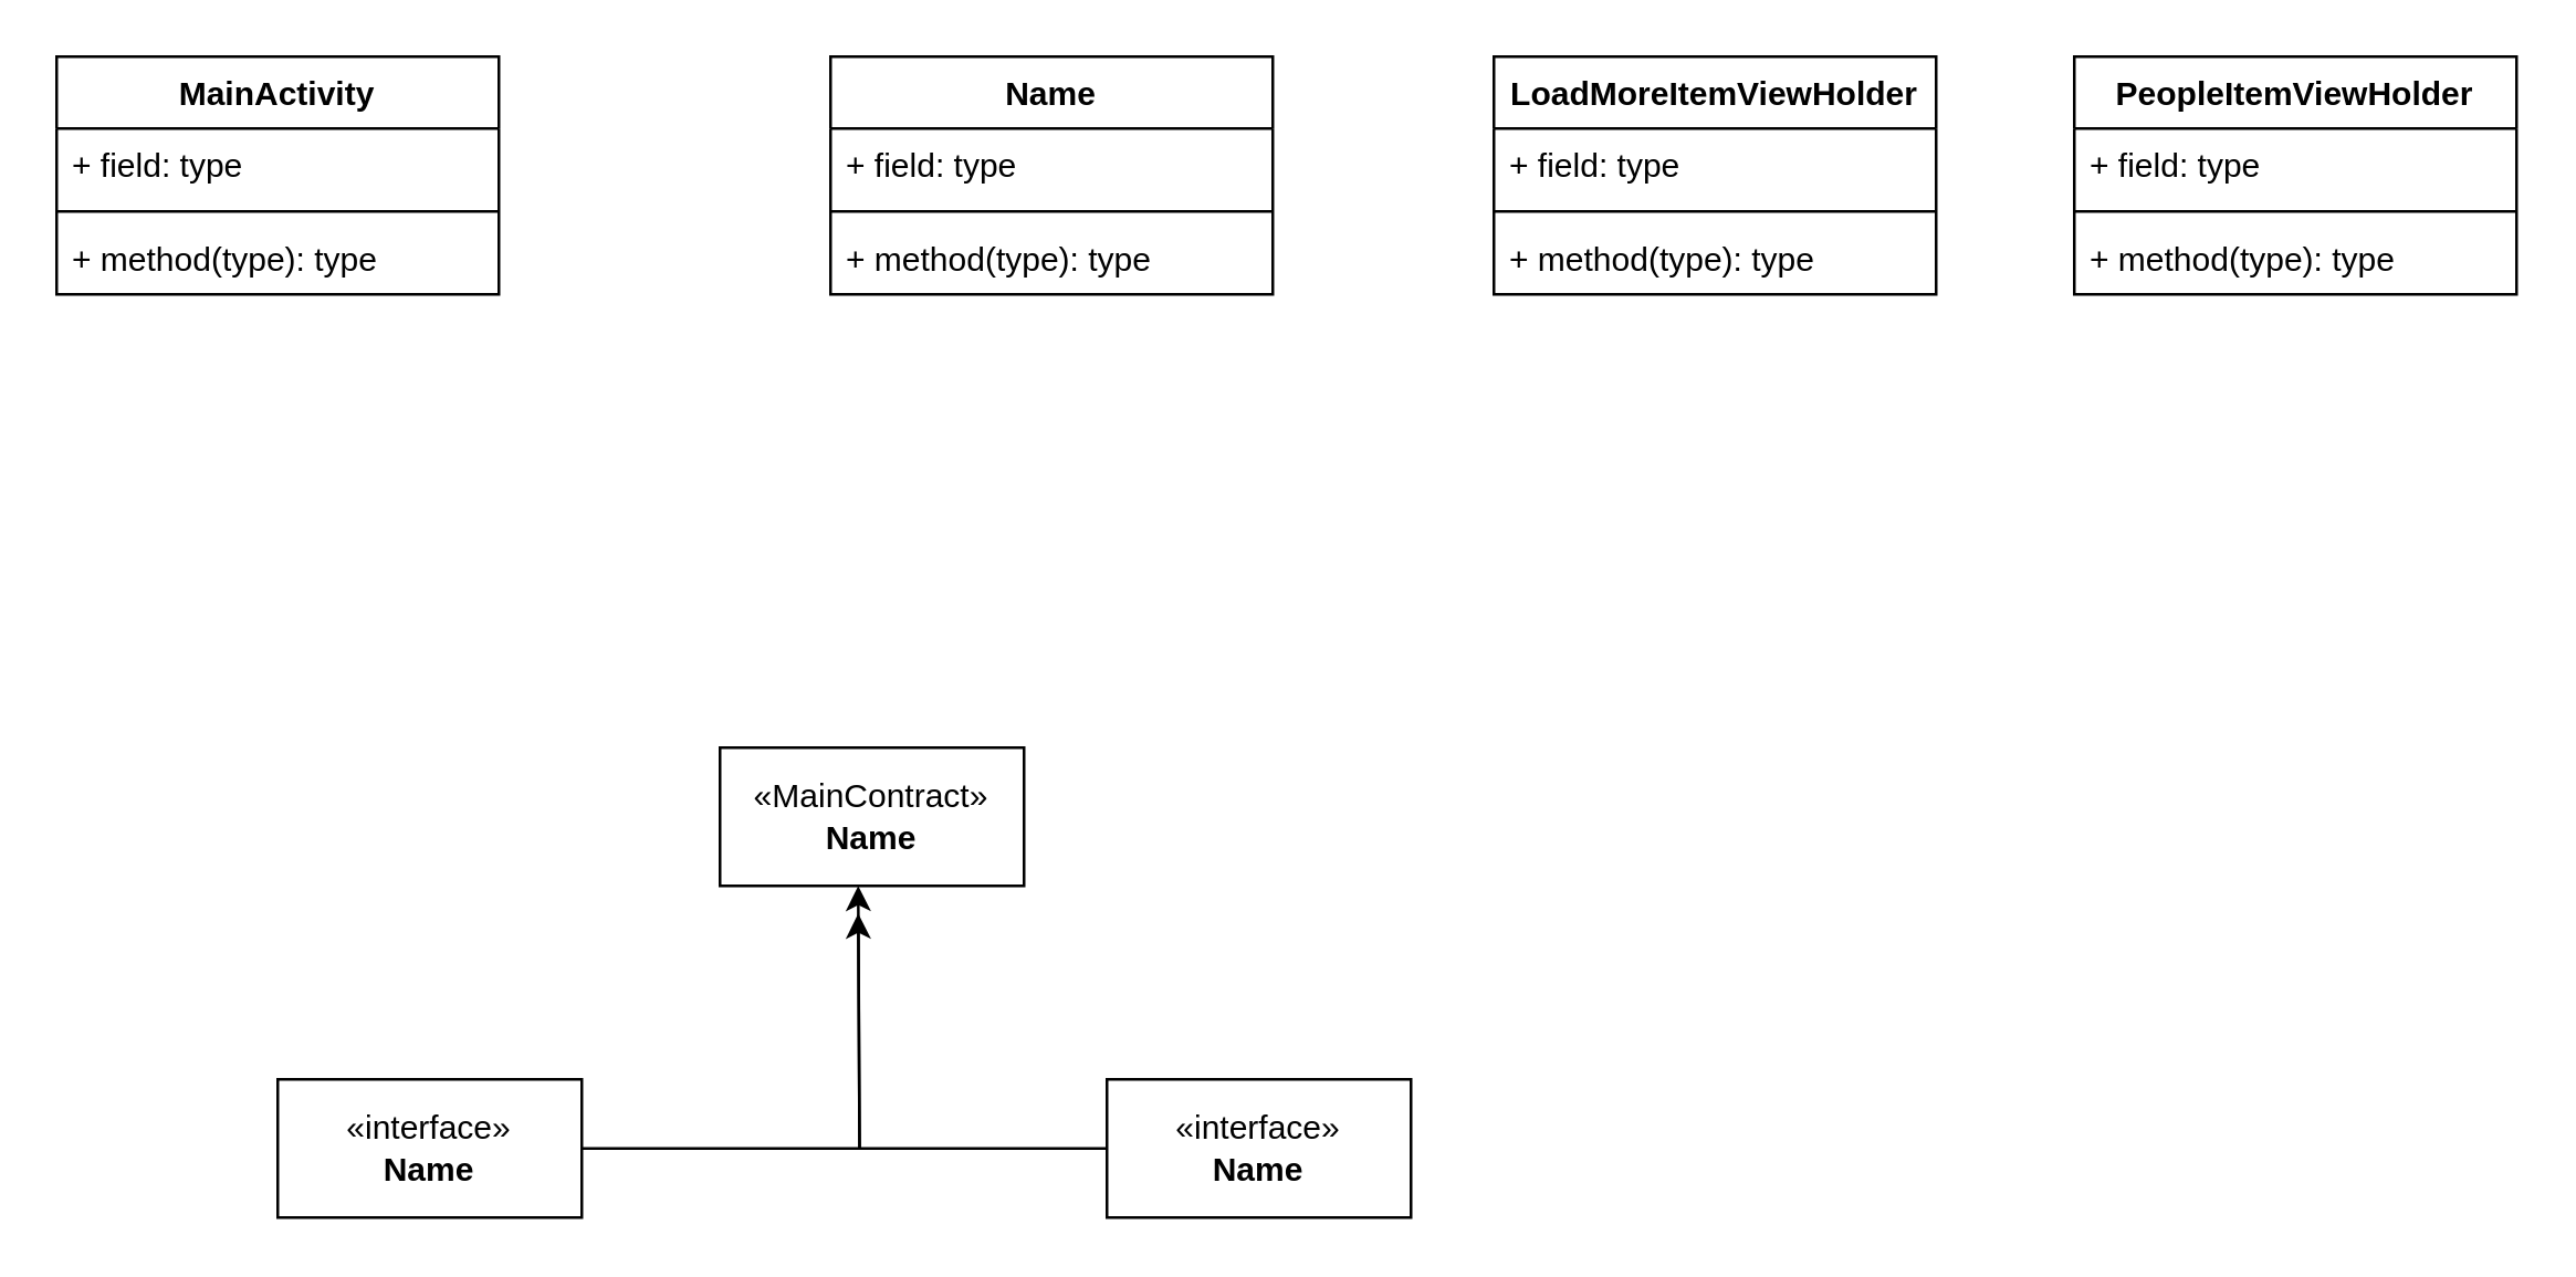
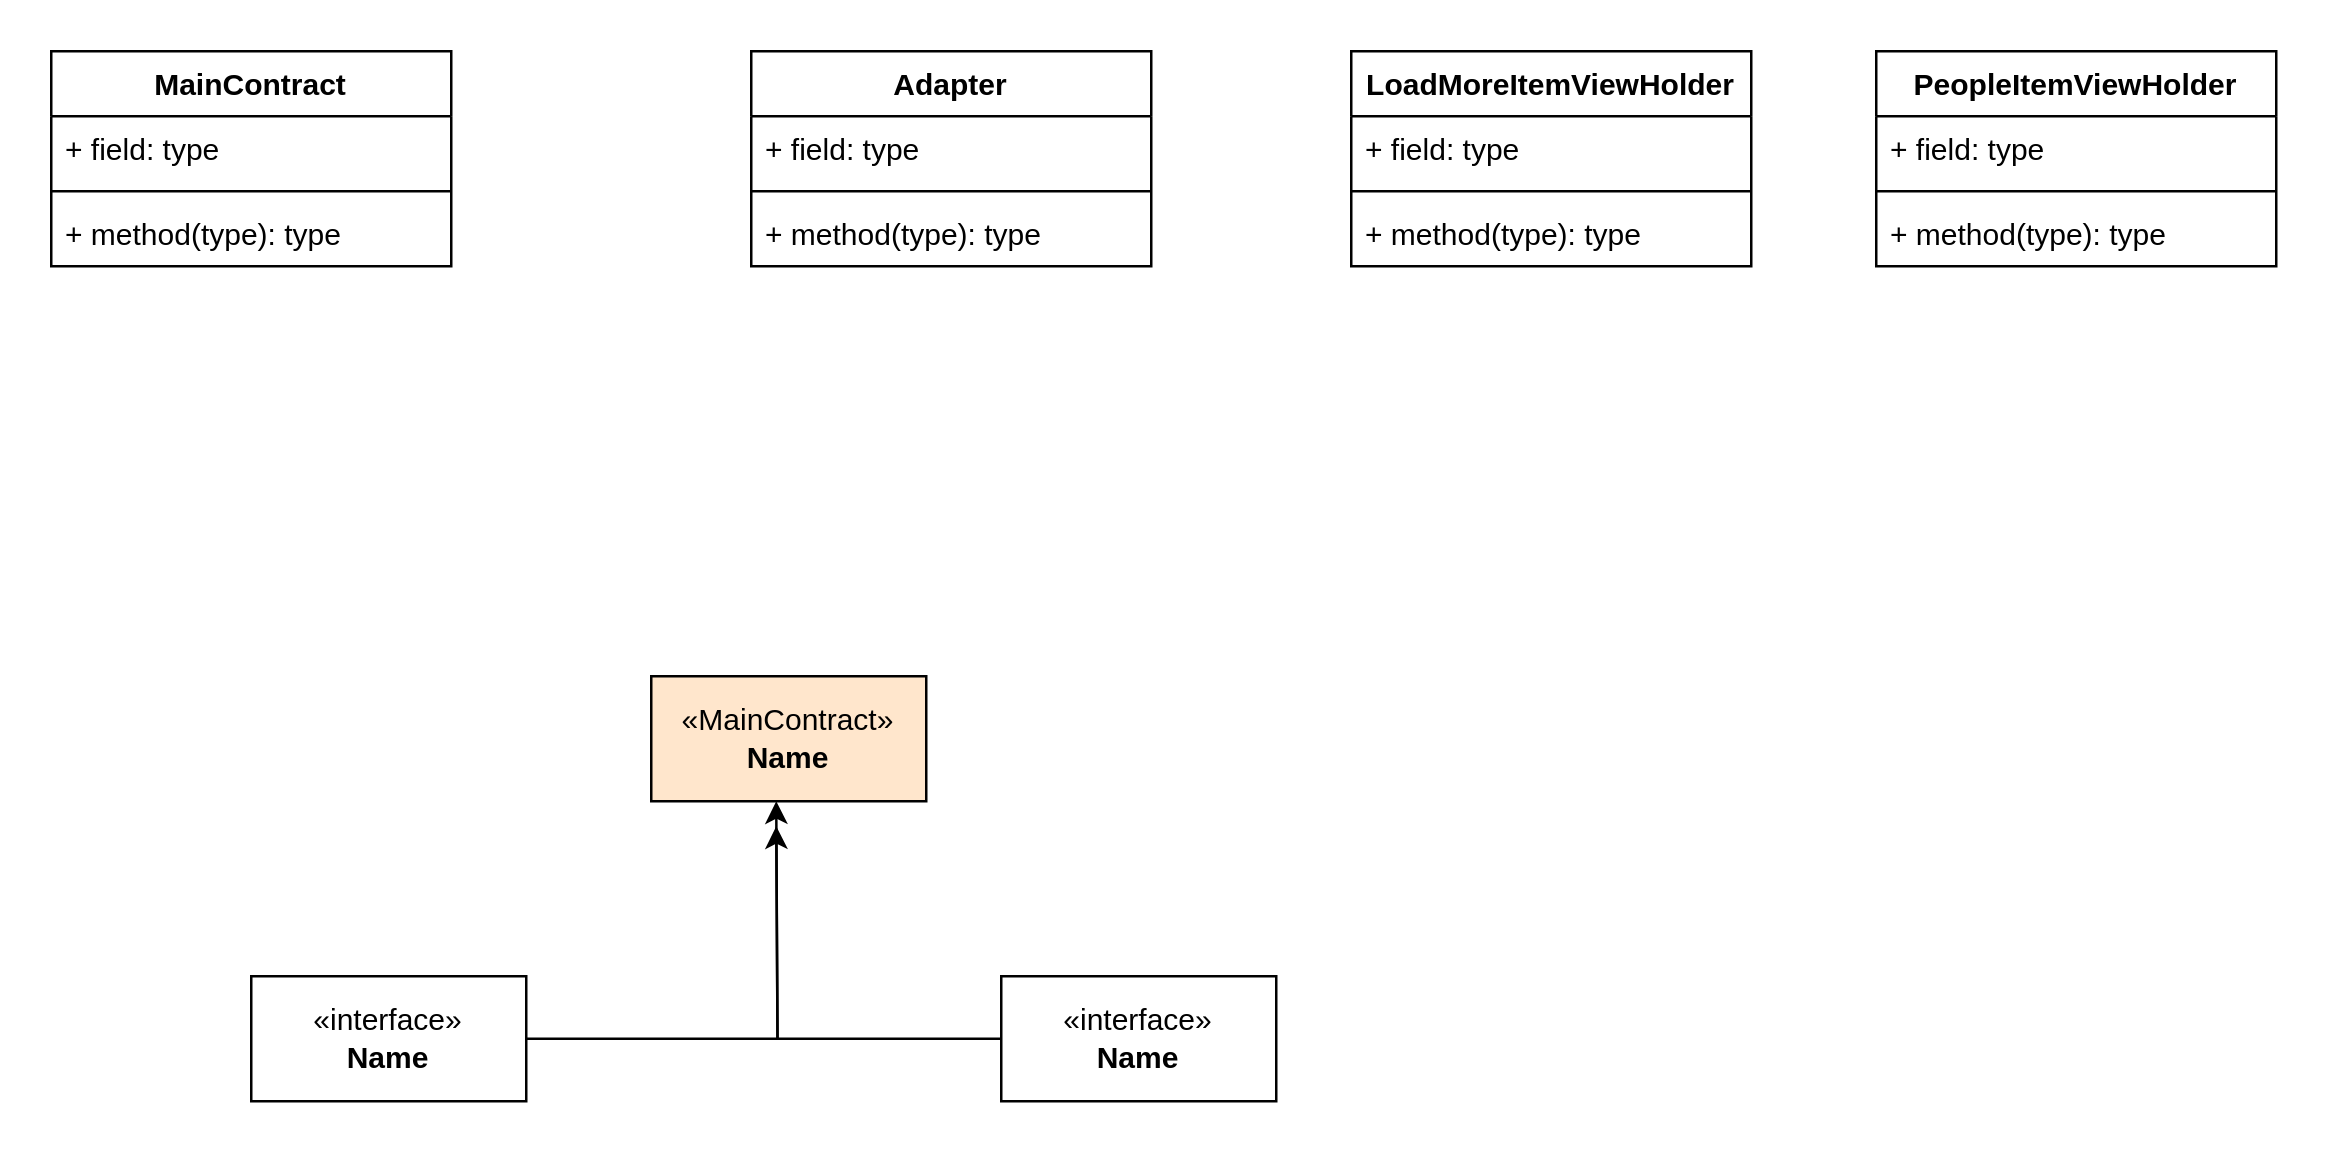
  <mxCell id="0" />
  <mxCell id="1" parent="0" />
- <mxCell id="2" value="MainActivity" style="swimlane;fontStyle=1;align=center;verticalAlign=top;childLayout=stackLayout;horizontal=1;startSize=26;horizontalStack=0;resizeParent=1;resizeParentMax=0;resizeLast=0;collapsible=1;marginBottom=0;whiteSpace=wrap;html=1;" vertex="1" parent="1"><mxGeometry x="20" y="20" width="160" height="86" as="geometry" /></mxCell>
+ <mxCell id="2" value="MainContract" style="swimlane;fontStyle=1;align=center;verticalAlign=top;childLayout=stackLayout;horizontal=1;startSize=26;horizontalStack=0;resizeParent=1;resizeParentMax=0;resizeLast=0;collapsible=1;marginBottom=0;whiteSpace=wrap;html=1;" vertex="1" parent="1"><mxGeometry x="20" y="20" width="160" height="86" as="geometry" /></mxCell>
  <mxCell id="3" value="+ field: type" style="text;strokeColor=none;fillColor=none;align=left;verticalAlign=top;spacingLeft=4;spacingRight=4;overflow=hidden;rotatable=0;points=[[0,0.5],[1,0.5]];portConstraint=eastwest;whiteSpace=wrap;html=1;" vertex="1" parent="2"><mxGeometry y="26" width="160" height="26" as="geometry" /></mxCell>
  <mxCell id="4" value="" style="line;strokeWidth=1;fillColor=none;align=left;verticalAlign=middle;spacingTop=-1;spacingLeft=3;spacingRight=3;rotatable=0;labelPosition=right;points=[];portConstraint=eastwest;strokeColor=inherit;" vertex="1" parent="2"><mxGeometry y="52" width="160" height="8" as="geometry" /></mxCell>
  <mxCell id="5" value="+ method(type): type" style="text;strokeColor=none;fillColor=none;align=left;verticalAlign=top;spacingLeft=4;spacingRight=4;overflow=hidden;rotatable=0;points=[[0,0.5],[1,0.5]];portConstraint=eastwest;whiteSpace=wrap;html=1;" vertex="1" parent="2"><mxGeometry y="60" width="160" height="26" as="geometry" /></mxCell>
- <mxCell id="6" value="Name" style="swimlane;fontStyle=1;align=center;verticalAlign=top;childLayout=stackLayout;horizontal=1;startSize=26;horizontalStack=0;resizeParent=1;resizeParentMax=0;resizeLast=0;collapsible=1;marginBottom=0;whiteSpace=wrap;html=1;" vertex="1" parent="1"><mxGeometry x="300" y="20" width="160" height="86" as="geometry" /></mxCell>
+ <mxCell id="6" value="Adapter" style="swimlane;fontStyle=1;align=center;verticalAlign=top;childLayout=stackLayout;horizontal=1;startSize=26;horizontalStack=0;resizeParent=1;resizeParentMax=0;resizeLast=0;collapsible=1;marginBottom=0;whiteSpace=wrap;html=1;" vertex="1" parent="1"><mxGeometry x="300" y="20" width="160" height="86" as="geometry" /></mxCell>
  <mxCell id="7" value="+ field: type" style="text;strokeColor=none;fillColor=none;align=left;verticalAlign=top;spacingLeft=4;spacingRight=4;overflow=hidden;rotatable=0;points=[[0,0.5],[1,0.5]];portConstraint=eastwest;whiteSpace=wrap;html=1;" vertex="1" parent="6"><mxGeometry y="26" width="160" height="26" as="geometry" /></mxCell>
  <mxCell id="8" value="" style="line;strokeWidth=1;fillColor=none;align=left;verticalAlign=middle;spacingTop=-1;spacingLeft=3;spacingRight=3;rotatable=0;labelPosition=right;points=[];portConstraint=eastwest;strokeColor=inherit;" vertex="1" parent="6"><mxGeometry y="52" width="160" height="8" as="geometry" /></mxCell>
  <mxCell id="9" value="+ method(type): type" style="text;strokeColor=none;fillColor=none;align=left;verticalAlign=top;spacingLeft=4;spacingRight=4;overflow=hidden;rotatable=0;points=[[0,0.5],[1,0.5]];portConstraint=eastwest;whiteSpace=wrap;html=1;" vertex="1" parent="6"><mxGeometry y="60" width="160" height="26" as="geometry" /></mxCell>
  <mxCell id="10" value="LoadMoreItemViewHolder&lt;div&gt;&lt;br&gt;&lt;/div&gt;" style="swimlane;fontStyle=1;align=center;verticalAlign=top;childLayout=stackLayout;horizontal=1;startSize=26;horizontalStack=0;resizeParent=1;resizeParentMax=0;resizeLast=0;collapsible=1;marginBottom=0;whiteSpace=wrap;html=1;" vertex="1" parent="1"><mxGeometry x="540" y="20" width="160" height="86" as="geometry" /></mxCell>
  <mxCell id="11" value="+ field: type" style="text;strokeColor=none;fillColor=none;align=left;verticalAlign=top;spacingLeft=4;spacingRight=4;overflow=hidden;rotatable=0;points=[[0,0.5],[1,0.5]];portConstraint=eastwest;whiteSpace=wrap;html=1;" vertex="1" parent="10"><mxGeometry y="26" width="160" height="26" as="geometry" /></mxCell>
  <mxCell id="12" value="" style="line;strokeWidth=1;fillColor=none;align=left;verticalAlign=middle;spacingTop=-1;spacingLeft=3;spacingRight=3;rotatable=0;labelPosition=right;points=[];portConstraint=eastwest;strokeColor=inherit;" vertex="1" parent="10"><mxGeometry y="52" width="160" height="8" as="geometry" /></mxCell>
  <mxCell id="13" value="+ method(type): type" style="text;strokeColor=none;fillColor=none;align=left;verticalAlign=top;spacingLeft=4;spacingRight=4;overflow=hidden;rotatable=0;points=[[0,0.5],[1,0.5]];portConstraint=eastwest;whiteSpace=wrap;html=1;" vertex="1" parent="10"><mxGeometry y="60" width="160" height="26" as="geometry" /></mxCell>
  <mxCell id="14" value="PeopleItemViewHolder" style="swimlane;fontStyle=1;align=center;verticalAlign=top;childLayout=stackLayout;horizontal=1;startSize=26;horizontalStack=0;resizeParent=1;resizeParentMax=0;resizeLast=0;collapsible=1;marginBottom=0;whiteSpace=wrap;html=1;" vertex="1" parent="1"><mxGeometry x="750" y="20" width="160" height="86" as="geometry" /></mxCell>
  <mxCell id="15" value="+ field: type" style="text;strokeColor=none;fillColor=none;align=left;verticalAlign=top;spacingLeft=4;spacingRight=4;overflow=hidden;rotatable=0;points=[[0,0.5],[1,0.5]];portConstraint=eastwest;whiteSpace=wrap;html=1;" vertex="1" parent="14"><mxGeometry y="26" width="160" height="26" as="geometry" /></mxCell>
  <mxCell id="16" value="" style="line;strokeWidth=1;fillColor=none;align=left;verticalAlign=middle;spacingTop=-1;spacingLeft=3;spacingRight=3;rotatable=0;labelPosition=right;points=[];portConstraint=eastwest;strokeColor=inherit;" vertex="1" parent="14"><mxGeometry y="52" width="160" height="8" as="geometry" /></mxCell>
  <mxCell id="17" value="+ method(type): type" style="text;strokeColor=none;fillColor=none;align=left;verticalAlign=top;spacingLeft=4;spacingRight=4;overflow=hidden;rotatable=0;points=[[0,0.5],[1,0.5]];portConstraint=eastwest;whiteSpace=wrap;html=1;" vertex="1" parent="14"><mxGeometry y="60" width="160" height="26" as="geometry" /></mxCell>
- <mxCell id="18" value="«MainContract»&lt;br&gt;&lt;b&gt;Name&lt;/b&gt;" style="html=1;whiteSpace=wrap;" vertex="1" parent="1"><mxGeometry x="260" y="270" width="110" height="50" as="geometry" /></mxCell>
+ <mxCell id="18" value="«MainContract»&lt;br&gt;&lt;b&gt;Name&lt;/b&gt;" style="html=1;whiteSpace=wrap;fillColor=#ffe6cc;" vertex="1" parent="1"><mxGeometry x="260" y="270" width="110" height="50" as="geometry" /></mxCell>
  <mxCell id="19" style="edgeStyle=orthogonalEdgeStyle;rounded=0;orthogonalLoop=1;jettySize=auto;html=1;entryX=0;entryY=0.5;entryDx=0;entryDy=0;exitX=1;exitY=0.5;exitDx=0;exitDy=0;" edge="1" parent="1" source="20"><mxGeometry relative="1" as="geometry"><mxPoint x="260" y="440" as="sourcePoint" /><mxPoint x="310" y="320" as="targetPoint" /></mxGeometry></mxCell>
  <mxCell id="20" value="&amp;laquo;interface&amp;raquo;&lt;br&gt;&lt;b&gt;Name&lt;/b&gt;" style="html=1;whiteSpace=wrap;" vertex="1" parent="1"><mxGeometry x="100" y="390" width="110" height="50" as="geometry" /></mxCell>
  <mxCell id="21" style="edgeStyle=orthogonalEdgeStyle;rounded=0;orthogonalLoop=1;jettySize=auto;html=1;" edge="1" parent="1" source="22"><mxGeometry relative="1" as="geometry"><mxPoint x="310" y="330" as="targetPoint" /></mxGeometry></mxCell>
  <mxCell id="22" value="&amp;laquo;interface&amp;raquo;&lt;br&gt;&lt;b&gt;Name&lt;/b&gt;" style="html=1;whiteSpace=wrap;" vertex="1" parent="1"><mxGeometry x="400" y="390" width="110" height="50" as="geometry" /></mxCell>
